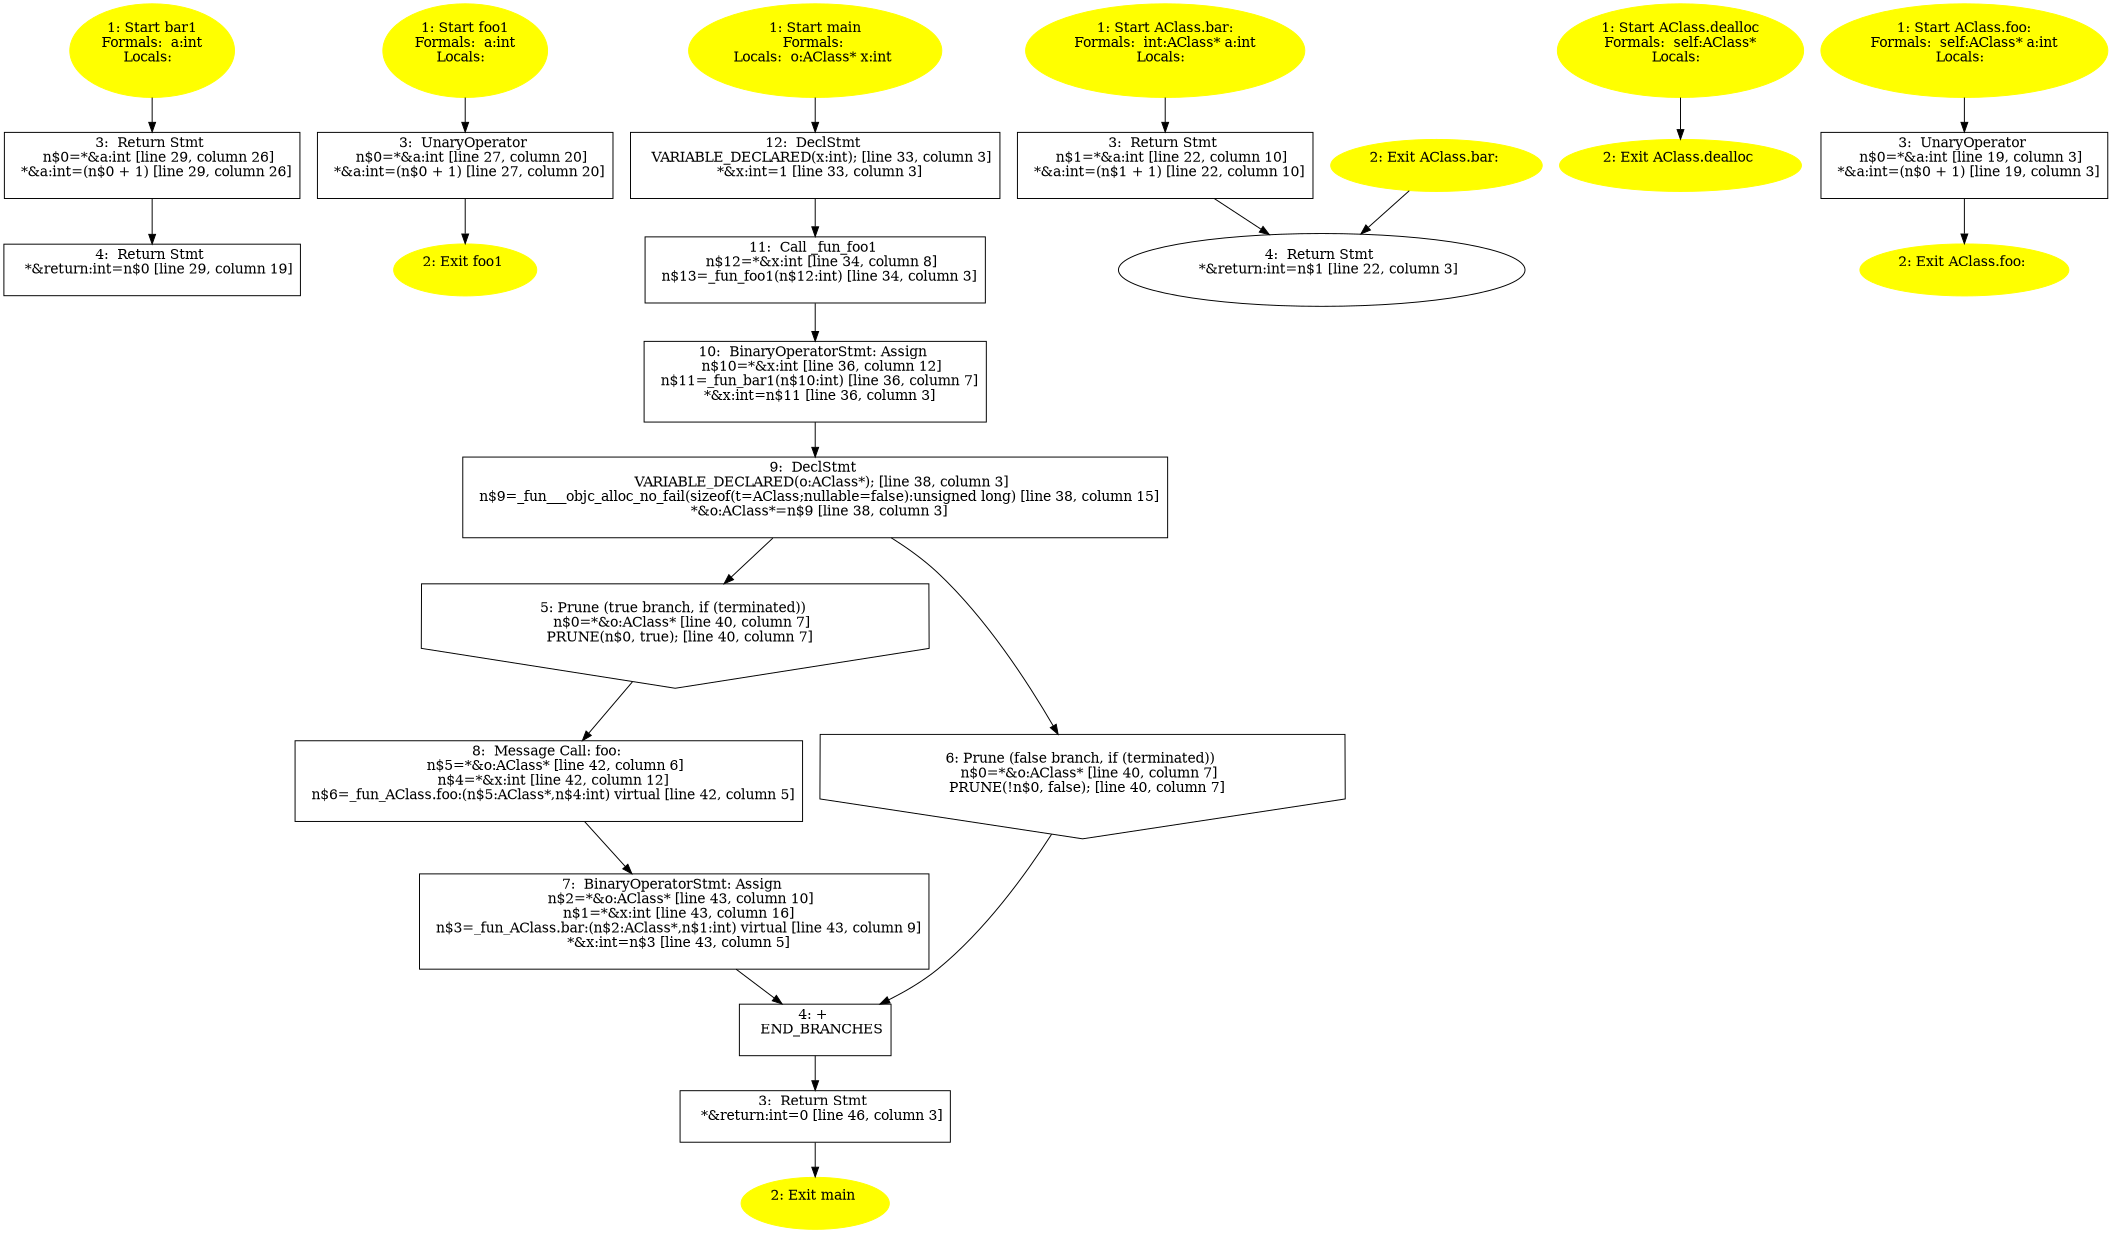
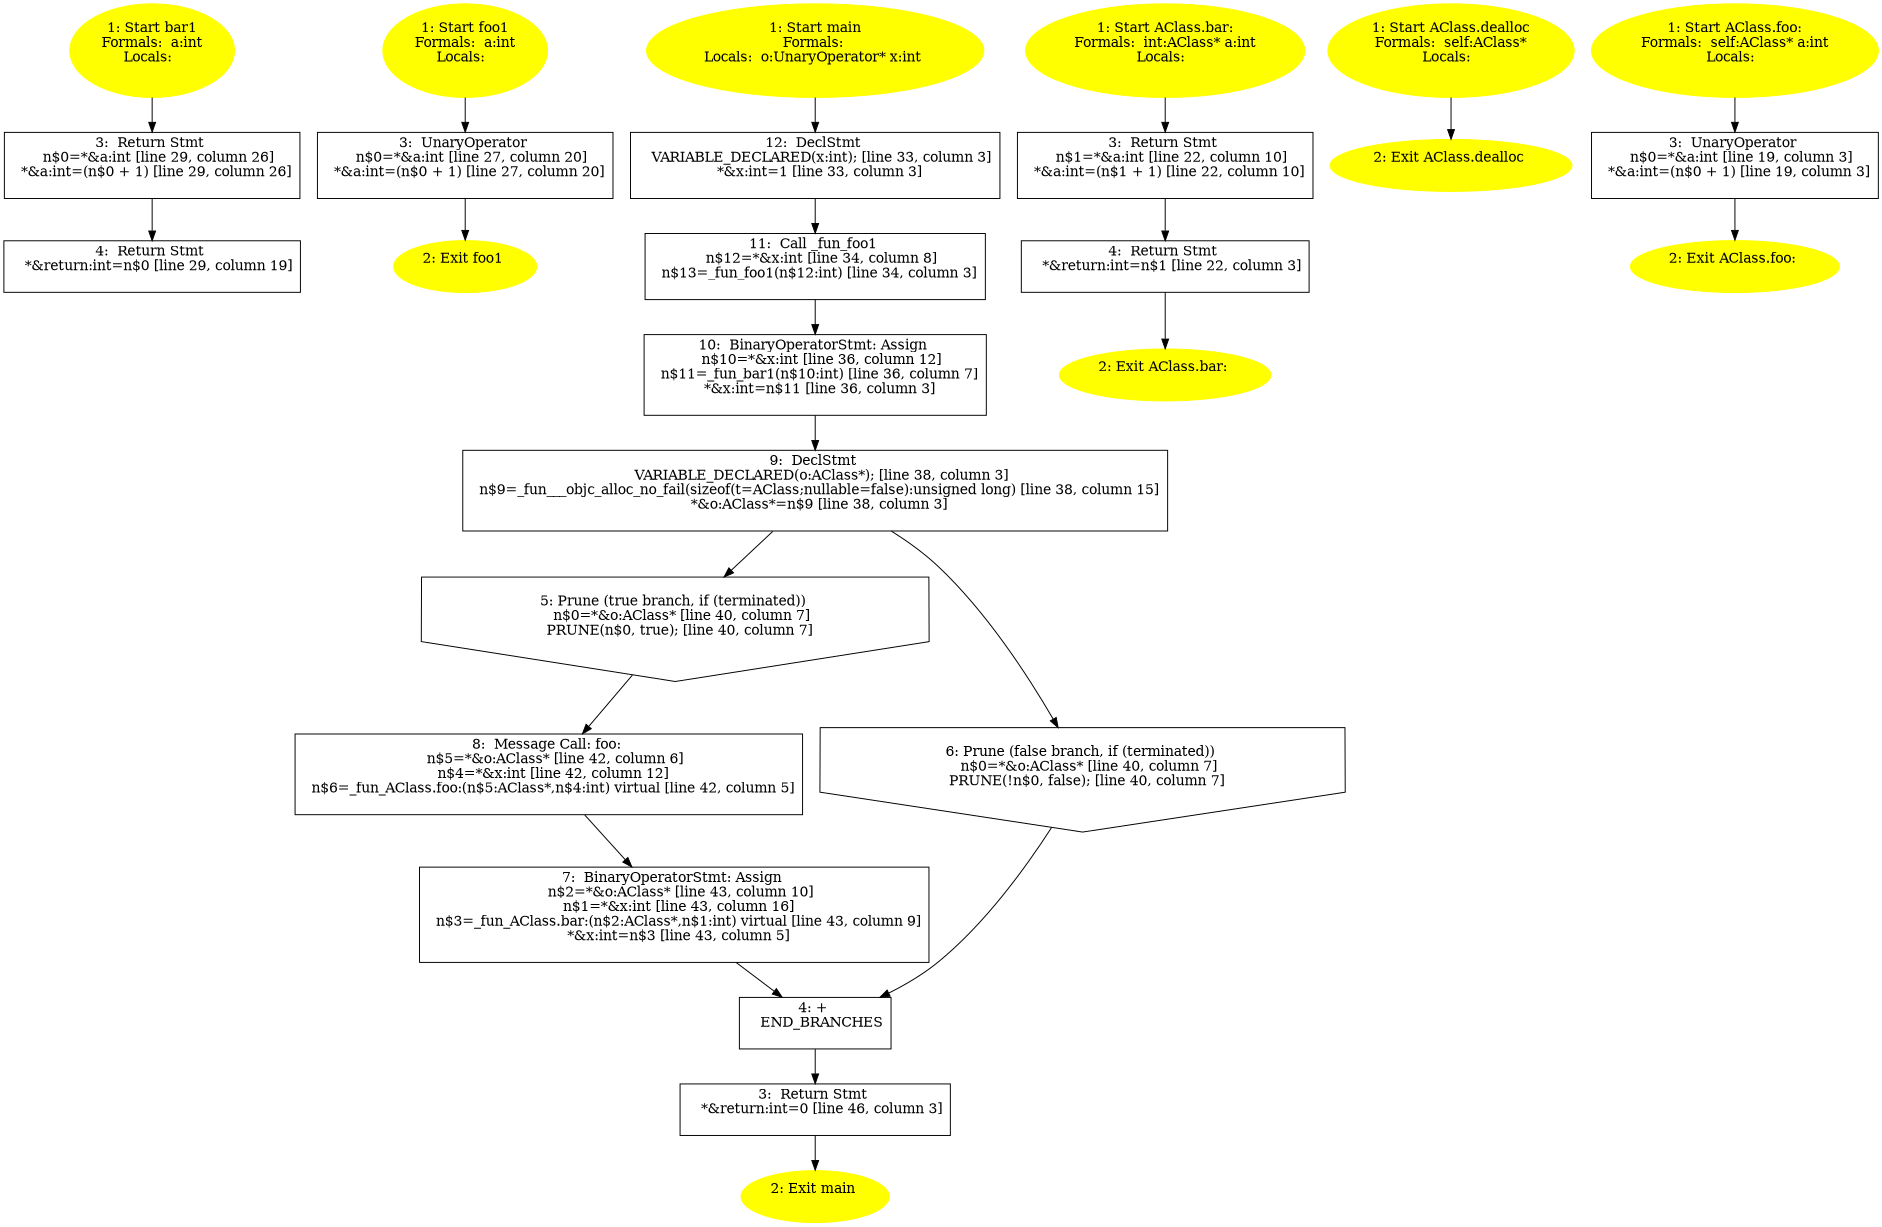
  digraph {
    node [shape=box]
    n1 [color=yellow label="1: Start bar1\nFormals:  a:int\nLocals:  \n  " style=filled shape=""]
    n2 [label="3:  Return Stmt \n   n$0=*&a:int [line 29, column 26]\n  *&a:int=(n$0 + 1) [line 29, column 26]\n "]
    n3 [label="4:  Return Stmt \n   *&return:int=n$0 [line 29, column 19]\n "]
    n4 [color=yellow label="1: Start foo1\nFormals:  a:int\nLocals:  \n  " style=filled shape=""]
    n5 [label="3:  UnaryOperator \n   n$0=*&a:int [line 27, column 20]\n  *&a:int=(n$0 + 1) [line 27, column 20]\n "]
    n6 [color=yellow label="2: Exit foo1 \n  " style=filled shape=""]
-   n7 [color=yellow label="1: Start main\nFormals: \nLocals:  o:AClass* x:int \n  " style=filled shape=""]
+   n7 [color=yellow label="1: Start main\nFormals: \nLocals:  o:UnaryOperator* x:int \n  " style=filled shape=""]
    n8 [label="12:  DeclStmt \n   VARIABLE_DECLARED(x:int); [line 33, column 3]\n  *&x:int=1 [line 33, column 3]\n "]
    n9 [label="11:  Call _fun_foo1 \n   n$12=*&x:int [line 34, column 8]\n  n$13=_fun_foo1(n$12:int) [line 34, column 3]\n "]
    n10 [label="10:  BinaryOperatorStmt: Assign \n   n$10=*&x:int [line 36, column 12]\n  n$11=_fun_bar1(n$10:int) [line 36, column 7]\n  *&x:int=n$11 [line 36, column 3]\n "]
    n11 [color=yellow label="2: Exit main \n  " style=filled shape=""]
    n12 [label="3:  Return Stmt \n   *&return:int=0 [line 46, column 3]\n "]
    n13 [label="4: + \n   END_BRANCHES\n "]
    n14 [label="5: Prune (true branch, if (terminated)) \n   n$0=*&o:AClass* [line 40, column 7]\n  PRUNE(n$0, true); [line 40, column 7]\n " shape=invhouse]
    n15 [label="8:  Message Call: foo: \n   n$5=*&o:AClass* [line 42, column 6]\n  n$4=*&x:int [line 42, column 12]\n  n$6=_fun_AClass.foo:(n$5:AClass*,n$4:int) virtual [line 42, column 5]\n "]
    n16 [label="7:  BinaryOperatorStmt: Assign \n   n$2=*&o:AClass* [line 43, column 10]\n  n$1=*&x:int [line 43, column 16]\n  n$3=_fun_AClass.bar:(n$2:AClass*,n$1:int) virtual [line 43, column 9]\n  *&x:int=n$3 [line 43, column 5]\n "]
    n17 [label="6: Prune (false branch, if (terminated)) \n   n$0=*&o:AClass* [line 40, column 7]\n  PRUNE(!n$0, false); [line 40, column 7]\n " shape=invhouse]
    n18 [label="9:  DeclStmt \n   VARIABLE_DECLARED(o:AClass*); [line 38, column 3]\n  n$9=_fun___objc_alloc_no_fail(sizeof(t=AClass;nullable=false):unsigned long) [line 38, column 15]\n  *&o:AClass*=n$9 [line 38, column 3]\n "]
    n19 [color=yellow label="1: Start AClass.bar:\nFormals:  int:AClass* a:int\nLocals:  \n  " style=filled shape=""]
    n20 [label="3:  Return Stmt \n   n$1=*&a:int [line 22, column 10]\n  *&a:int=(n$1 + 1) [line 22, column 10]\n "]
-   n21 [label="4:  Return Stmt \n   *&return:int=n$1 [line 22, column 3]\n " shape=ellipse]
+   n21 [label="4:  Return Stmt \n   *&return:int=n$1 [line 22, column 3]\n "]
    n22 [color=yellow label="2: Exit AClass.bar: \n  " style=filled shape=""]
    n23 [color=yellow label="1: Start AClass.dealloc\nFormals:  self:AClass*\nLocals:  \n  " style=filled shape=""]
    n24 [color=yellow label="2: Exit AClass.dealloc \n  " style=filled shape=""]
    n25 [color=yellow label="1: Start AClass.foo:\nFormals:  self:AClass* a:int\nLocals:  \n  " style=filled shape=""]
    n26 [label="3:  UnaryOperator \n   n$0=*&a:int [line 19, column 3]\n  *&a:int=(n$0 + 1) [line 19, column 3]\n "]
    n27 [color=yellow label="2: Exit AClass.foo: \n  " style=filled shape=""]
    n1 -> n2
    n2 -> n3
    n4 -> n5
    n5 -> n6
    n7 -> n8
    n8 -> n9
    n9 -> n10
    n10 -> n18
    n12 -> n11
    n13 -> n12
    n14 -> n15
    n15 -> n16
    n16 -> n13
    n17 -> n13
    n18 -> n14
    n18 -> n17
    n19 -> n20
    n20 -> n21
-   n22 -> n21
+   n21 -> n22
    n23 -> n24
    n25 -> n26
    n26 -> n27
  }
